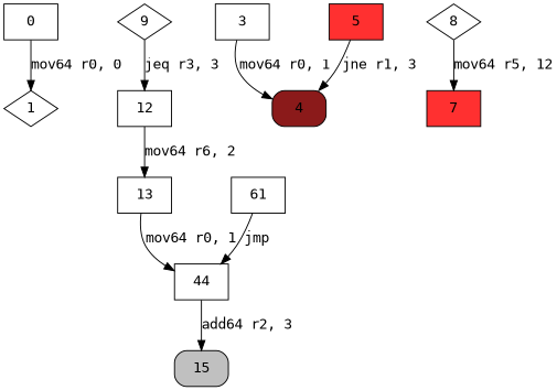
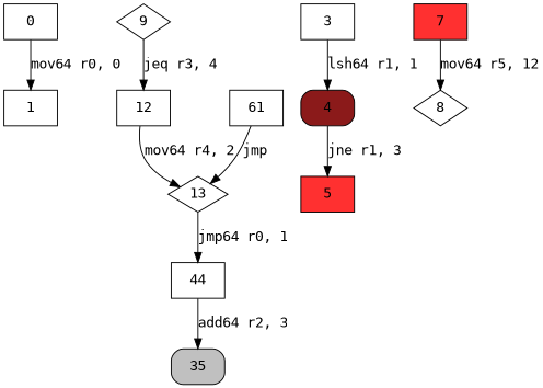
  digraph {
    node [fontname=monospace shape=box]
    edge [fontname=monospace]
    0
-   1 [shape=diamond]
+   1
    9 [shape=diamond]
    12
    4 [fillcolor=firebrick4 style="rounded,filled"]
    3
-   13
+   13 [shape=diamond]
    5 [fillcolor=firebrick1 style=filled]
    7 [fillcolor=firebrick1 style=filled]
    8 [shape=diamond]
    n11 [label=44]
-   15 [fillcolor=grey style="rounded,filled"]
+   15 [fillcolor=grey style="rounded,filled" label=35]
    n13 [label=61]
    0 -> 1 [label="mov64 r0, 0"]
-   9 -> 12 [label="jeq r3, 3"]
-   12 -> 13 [label="mov64 r6, 2"]
-   5 -> 4 [label="jne r1, 3"]
-   3 -> 4 [label="mov64 r0, 1"]
-   13 -> n11 [label="mov64 r0, 1"]
-   8 -> 7 [label="mov64 r5, 12"]
+   9 -> 12 [label="jeq r3, 4"]
+   12 -> 13 [label="mov64 r4, 2"]
+   4 -> 5 [label="jne r1, 3"]
+   3 -> 4 [label="lsh64 r1, 1"]
+   13 -> n11 [label="jmp64 r0, 1"]
+   7 -> 8 [label="mov64 r5, 12"]
    n11 -> 15 [label="add64 r2, 3"]
-   n13 -> n11 [label=jmp]
+   n13 -> 13 [label=jmp]
  }
